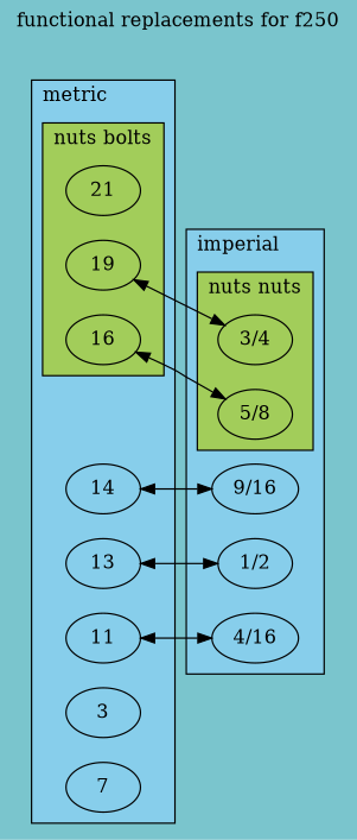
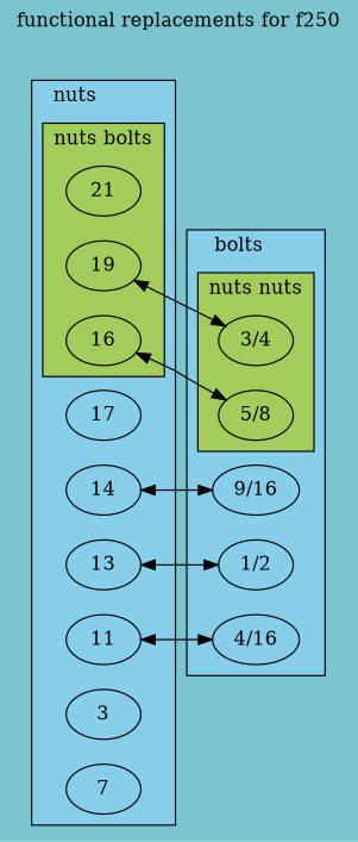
  digraph {
    bgcolor=cadetblue3
    label="functional replacements for f250"
    labeljust=l
    labelloc=t
    rankdir=LR
    spline=false
    edge [dir=both]
    "3/4"
    "5/8"
    "9/16"
    "1/2"
    n5 [label="4/16"]
    21
    16
    19
+   17
    14
    13
    11
    n13 [label=3]
    7
    subgraph cluster_1 {
      bgcolor=skyblue
-     label=imperial
+     label=bolts
      "9/16"
      "1/2"
      n5
      subgraph cluster_2 {
        bgcolor=darkolivegreen3
        label="nuts nuts"
        "3/4"
        "5/8"
      }
    }
    subgraph cluster_3 {
      bgcolor=skyblue
-     label=metric
+     label=nuts
+     17
      14
      13
      11
      n13
      7
      subgraph cluster_4 {
        bgcolor=darkolivegreen3
        label="nuts bolts"
        rank=same
        21
        16
        19
      }
    }
    16 -> "5/8"
    19 -> "3/4"
    14 -> "9/16"
    13 -> "1/2"
    11 -> n5
  }
